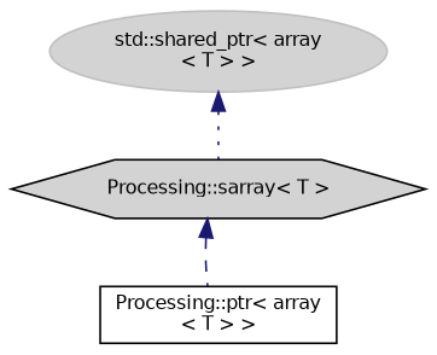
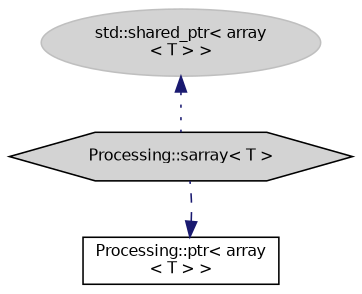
  digraph {
    node [color=black fillcolor=lightgrey fontname=Helvetica fontsize=10 style=filled]
    edge [color=midnightblue dir=back fontname=Helvetica fontsize=10 labelfontname=Helvetica labelfontsize=10]
    n1 [fontcolor=black height=0.2 label="Processing::sarray\< T \>" shape=hexagon width=0.4]
    n2 [fillcolor=white height=0.2 label="Processing::ptr\< array\l\< T \> \>" shape=box width=0.4]
    n3 [color=grey75 height=0.2 label="std::shared_ptr\< array\l\< T \> \>" shape=ellipse width=0.4]
-   n1 -> n2 [style=dashed]
+   n2 -> n1 [style=dashed]
    n3 -> n1 [style=dotted]
  }
